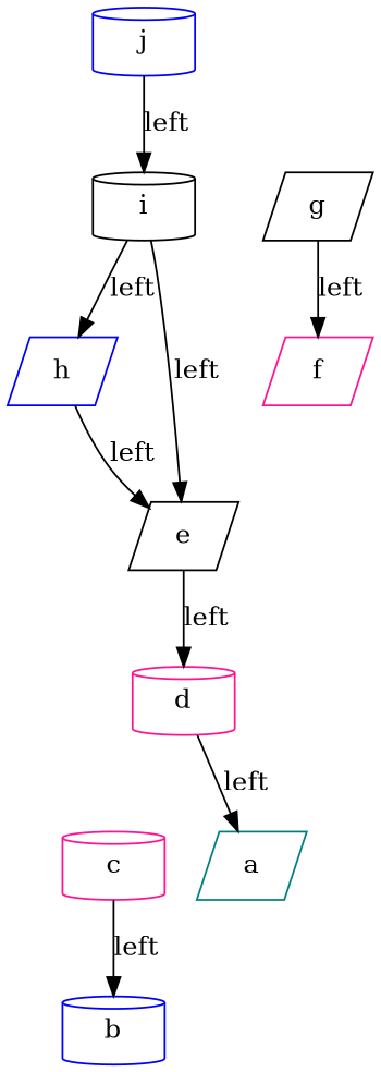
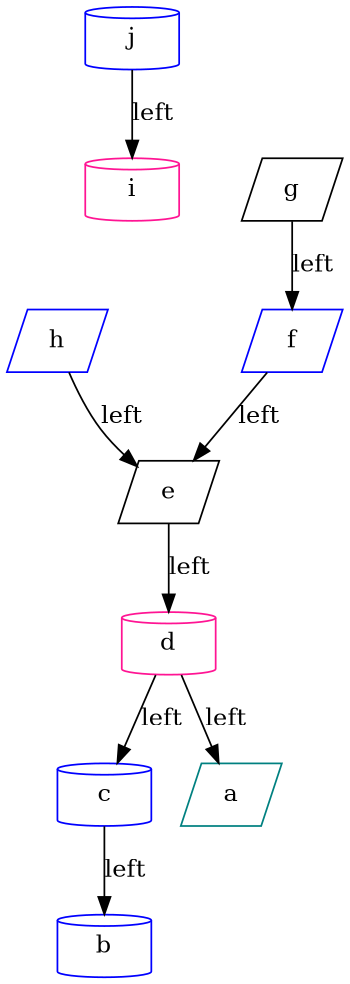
  digraph {
    node [color=blue shape=cylinder]
    n1 [label=j]
-   n2 [color=black label=i]
+   n2 [color=deeppink label=i]
    n3 [label=h shape=parallelogram]
    n4 [color=black label=e shape=parallelogram]
    n5 [color=black label=g shape=parallelogram]
-   n6 [color=deeppink label=f shape=parallelogram]
+   n6 [label=f shape=parallelogram]
    n7 [color=deeppink label=d]
-   n8 [color=deeppink label=c]
+   n8 [label=c]
    n9 [color=teal label=a shape=parallelogram]
    n10 [label=b]
    n1 -> n2 [label=left]
-   n2 -> n3 [label=left]
    n3 -> n4 [label=left]
    n4 -> n7 [label=left]
    n5 -> n6 [label=left]
-   n2 -> n4 [label=left]
+   n6 -> n4 [label=left]
+   n7 -> n8 [label=left]
    n7 -> n9 [label=left]
    n8 -> n10 [label=left]
  }
